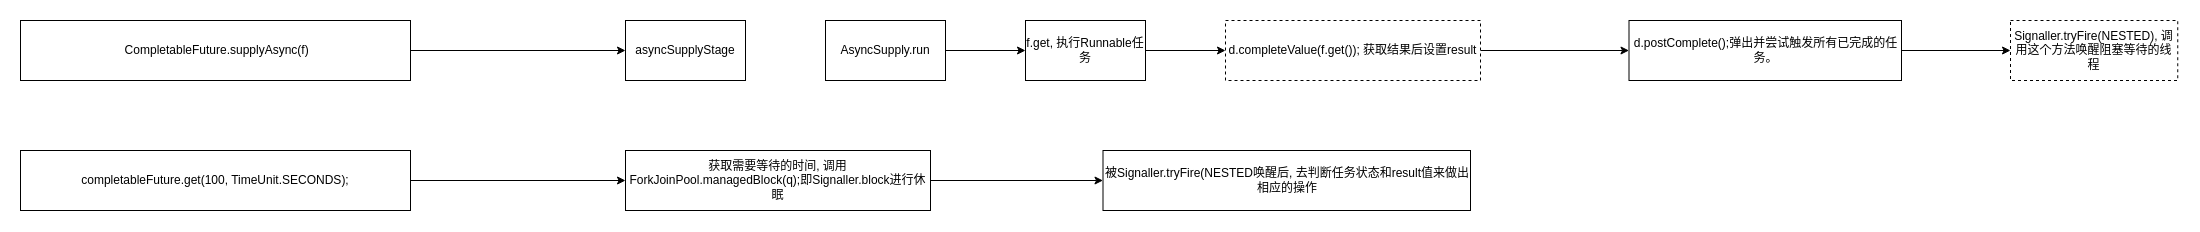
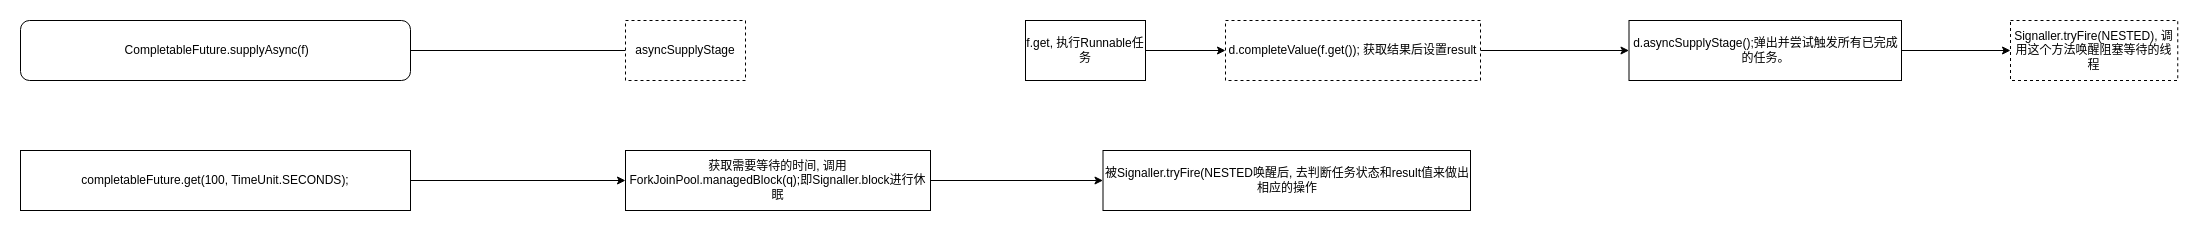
  <mxCell id="0" />
  <mxCell id="1" parent="0" />
- <mxCell id="2" value="" style="edgeStyle=orthogonalEdgeStyle;rounded=0;orthogonalLoop=1;jettySize=auto;html=1;" edge="1" parent="1" source="3" target="4"><mxGeometry relative="1" as="geometry" /></mxCell>
- <mxCell id="3" value="&amp;nbsp;CompletableFuture.supplyAsync(f)" style="rounded=0;whiteSpace=wrap;html=1;" vertex="1" parent="1"><mxGeometry x="20" y="20" width="390" height="60" as="geometry" /></mxCell>
- <mxCell id="4" value="asyncSupplyStage" style="whiteSpace=wrap;html=1;rounded=0;" vertex="1" parent="1"><mxGeometry x="625" y="20" width="120" height="60" as="geometry" /></mxCell>
- <mxCell id="5" value="" style="edgeStyle=orthogonalEdgeStyle;rounded=0;orthogonalLoop=1;jettySize=auto;html=1;" edge="1" parent="1" source="6" target="8"><mxGeometry relative="1" as="geometry" /></mxCell>
- <mxCell id="6" value="AsyncSupply.run" style="whiteSpace=wrap;html=1;rounded=0;" vertex="1" parent="1"><mxGeometry x="825" y="20" width="120" height="60" as="geometry" /></mxCell>
+ <mxCell id="2" value="" style="edgeStyle=orthogonalEdgeStyle;rounded=0;orthogonalLoop=1;jettySize=auto;html=1;endArrow=none;" edge="1" parent="1" source="3" target="4"><mxGeometry relative="1" as="geometry" /></mxCell>
+ <mxCell id="3" value="&amp;nbsp;CompletableFuture.supplyAsync(f)" style="whiteSpace=wrap;html=1;rounded=1;" vertex="1" parent="1"><mxGeometry x="20" y="20" width="390" height="60" as="geometry" /></mxCell>
+ <mxCell id="4" value="asyncSupplyStage" style="whiteSpace=wrap;html=1;rounded=0;dashed=1;" vertex="1" parent="1"><mxGeometry x="625" y="20" width="120" height="60" as="geometry" /></mxCell>
  <mxCell id="7" value="" style="edgeStyle=orthogonalEdgeStyle;rounded=0;orthogonalLoop=1;jettySize=auto;html=1;" edge="1" parent="1" source="8" target="10"><mxGeometry relative="1" as="geometry" /></mxCell>
  <mxCell id="8" value="f.get, 执行Runnable任务" style="whiteSpace=wrap;html=1;rounded=0;" vertex="1" parent="1"><mxGeometry x="1025" y="20" width="120" height="60" as="geometry" /></mxCell>
  <mxCell id="9" value="" style="edgeStyle=orthogonalEdgeStyle;rounded=0;orthogonalLoop=1;jettySize=auto;html=1;" edge="1" parent="1" source="10" target="12"><mxGeometry relative="1" as="geometry" /></mxCell>
  <mxCell id="10" value="d.completeValue(f.get()); 获取结果后设置result" style="whiteSpace=wrap;html=1;rounded=0;dashed=1;" vertex="1" parent="1"><mxGeometry x="1225" y="20" width="255" height="60" as="geometry" /></mxCell>
  <mxCell id="11" value="" style="edgeStyle=orthogonalEdgeStyle;rounded=0;orthogonalLoop=1;jettySize=auto;html=1;" edge="1" parent="1" source="12" target="13"><mxGeometry relative="1" as="geometry" /></mxCell>
- <mxCell id="12" value="d.postComplete();弹出并尝试触发所有已完成的任务。" style="whiteSpace=wrap;html=1;rounded=0;" vertex="1" parent="1"><mxGeometry x="1628.5" y="20" width="272.5" height="60" as="geometry" /></mxCell>
+ <mxCell id="12" value="d.asyncSupplyStage();弹出并尝试触发所有已完成的任务。" style="whiteSpace=wrap;html=1;rounded=0;" vertex="1" parent="1"><mxGeometry x="1628.5" y="20" width="272.5" height="60" as="geometry" /></mxCell>
  <mxCell id="13" value="Signaller.tryFire(NESTED), 调用这个方法唤醒阻塞等待的线程" style="whiteSpace=wrap;html=1;rounded=0;dashed=1;" vertex="1" parent="1"><mxGeometry x="2010" y="20" width="167.25" height="60" as="geometry" /></mxCell>
  <mxCell id="14" value="" style="edgeStyle=orthogonalEdgeStyle;rounded=0;orthogonalLoop=1;jettySize=auto;html=1;" edge="1" parent="1" source="15" target="17"><mxGeometry relative="1" as="geometry" /></mxCell>
  <mxCell id="15" value="completableFuture.get(100, TimeUnit.SECONDS);" style="rounded=0;whiteSpace=wrap;html=1;" vertex="1" parent="1"><mxGeometry x="20" y="150" width="390" height="60" as="geometry" /></mxCell>
  <mxCell id="16" value="" style="edgeStyle=orthogonalEdgeStyle;rounded=0;orthogonalLoop=1;jettySize=auto;html=1;" edge="1" parent="1" source="17" target="18"><mxGeometry relative="1" as="geometry" /></mxCell>
  <mxCell id="17" value="获取需要等待的时间, 调用ForkJoinPool.managedBlock(q);即Signaller.block&lt;span style=&quot;background-color: initial;&quot;&gt;进行休眠&lt;/span&gt;" style="whiteSpace=wrap;html=1;rounded=0;" vertex="1" parent="1"><mxGeometry x="625" y="150" width="305" height="60" as="geometry" /></mxCell>
  <mxCell id="18" value="被Signaller.tryFire(NESTED唤醒后, 去判断任务状态和result值来做出相应的操作" style="whiteSpace=wrap;html=1;rounded=0;" vertex="1" parent="1"><mxGeometry x="1102.5" y="150" width="367.5" height="60" as="geometry" /></mxCell>
